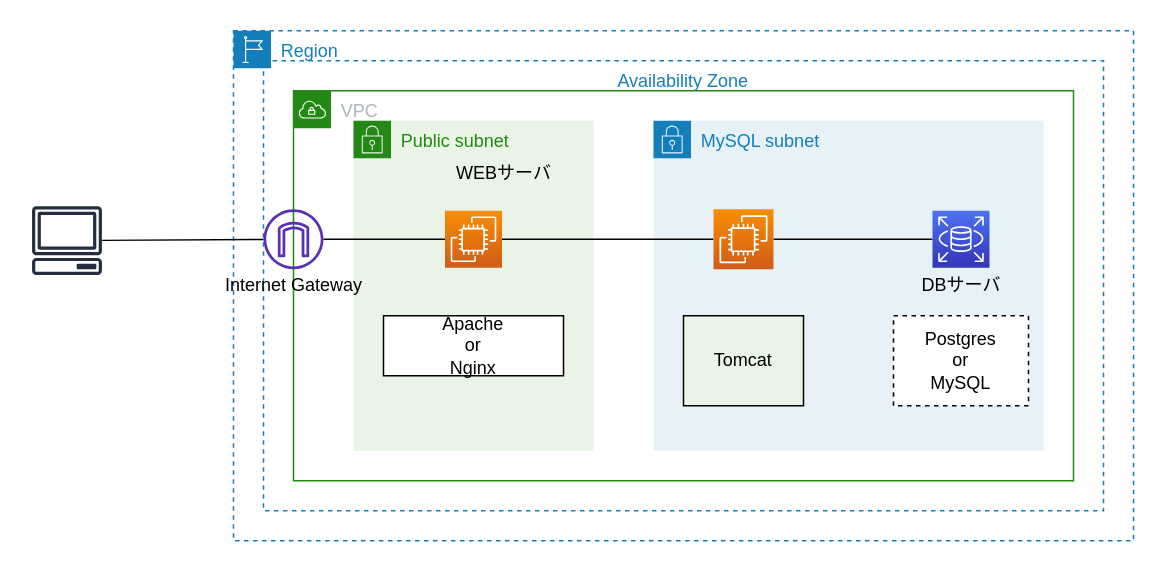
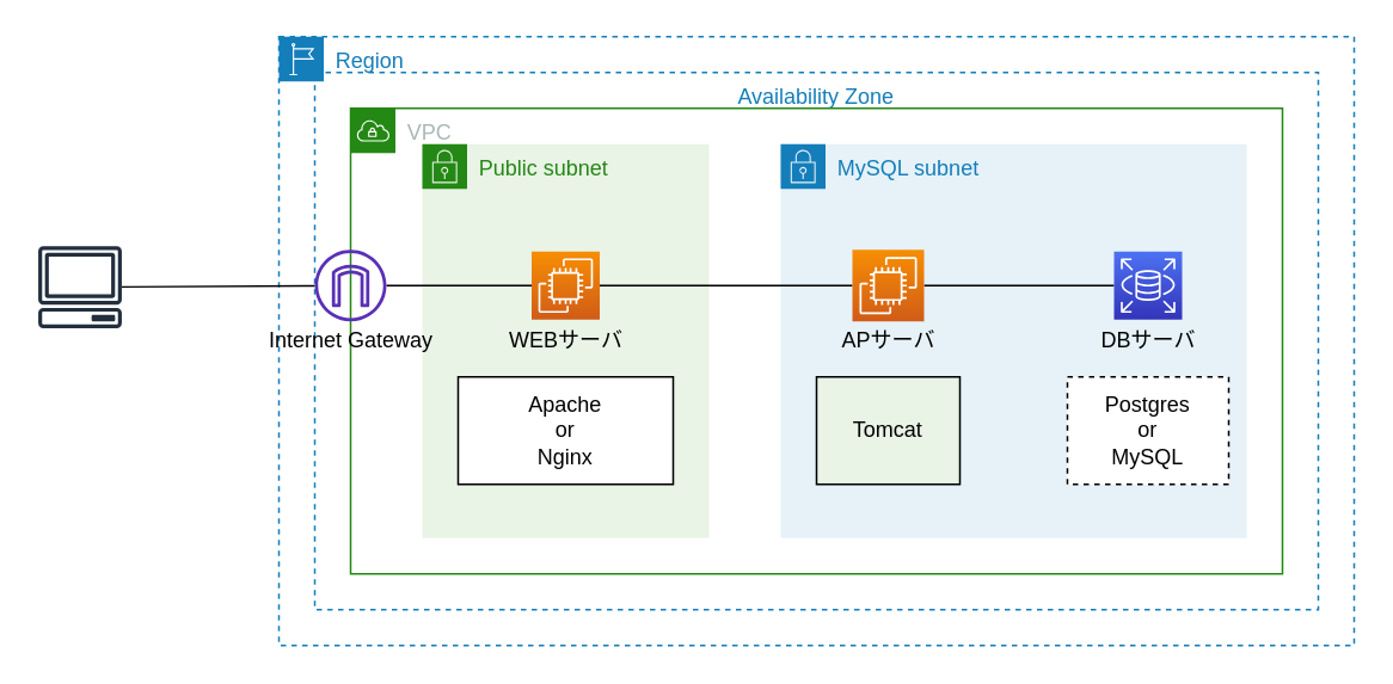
  <mxCell id="0" />
  <mxCell id="1" parent="0" />
  <mxCell id="2" value="Region" style="points=[[0,0],[0.25,0],[0.5,0],[0.75,0],[1,0],[1,0.25],[1,0.5],[1,0.75],[1,1],[0.75,1],[0.5,1],[0.25,1],[0,1],[0,0.75],[0,0.5],[0,0.25]];outlineConnect=0;gradientColor=none;html=1;whiteSpace=wrap;fontSize=12;fontStyle=0;shape=mxgraph.aws4.group;grIcon=mxgraph.aws4.group_region;strokeColor=#147EBA;fillColor=none;verticalAlign=top;align=left;spacingLeft=30;fontColor=#147EBA;dashed=1;" vertex="1" parent="1"><mxGeometry x="155" y="20" width="600" height="340" as="geometry" /></mxCell>
  <mxCell id="3" value="Availability Zone" style="fillColor=none;strokeColor=#147EBA;dashed=1;verticalAlign=top;fontStyle=0;fontColor=#147EBA;" vertex="1" parent="1"><mxGeometry x="175" y="40" width="560" height="300" as="geometry" /></mxCell>
  <mxCell id="4" value="VPC" style="points=[[0,0],[0.25,0],[0.5,0],[0.75,0],[1,0],[1,0.25],[1,0.5],[1,0.75],[1,1],[0.75,1],[0.5,1],[0.25,1],[0,1],[0,0.75],[0,0.5],[0,0.25]];outlineConnect=0;gradientColor=none;html=1;whiteSpace=wrap;fontSize=12;fontStyle=0;shape=mxgraph.aws4.group;grIcon=mxgraph.aws4.group_vpc;strokeColor=#248814;fillColor=none;verticalAlign=top;align=left;spacingLeft=30;fontColor=#AAB7B8;dashed=0;" vertex="1" parent="1"><mxGeometry x="195" y="60" width="520" height="260" as="geometry" /></mxCell>
  <mxCell id="5" value="Public subnet" style="points=[[0,0],[0.25,0],[0.5,0],[0.75,0],[1,0],[1,0.25],[1,0.5],[1,0.75],[1,1],[0.75,1],[0.5,1],[0.25,1],[0,1],[0,0.75],[0,0.5],[0,0.25]];outlineConnect=0;gradientColor=none;html=1;whiteSpace=wrap;fontSize=12;fontStyle=0;shape=mxgraph.aws4.group;grIcon=mxgraph.aws4.group_security_group;grStroke=0;strokeColor=#248814;fillColor=#E9F3E6;verticalAlign=top;align=left;spacingLeft=30;fontColor=#248814;dashed=0;" vertex="1" parent="1"><mxGeometry x="235" y="80" width="160" height="220" as="geometry" /></mxCell>
  <mxCell id="6" value="MySQL subnet" style="points=[[0,0],[0.25,0],[0.5,0],[0.75,0],[1,0],[1,0.25],[1,0.5],[1,0.75],[1,1],[0.75,1],[0.5,1],[0.25,1],[0,1],[0,0.75],[0,0.5],[0,0.25]];outlineConnect=0;gradientColor=none;html=1;whiteSpace=wrap;fontSize=12;fontStyle=0;shape=mxgraph.aws4.group;grIcon=mxgraph.aws4.group_security_group;grStroke=0;strokeColor=#147EBA;fillColor=#E6F2F8;verticalAlign=top;align=left;spacingLeft=30;fontColor=#147EBA;dashed=0;" vertex="1" parent="1"><mxGeometry x="435" y="80" width="260" height="220" as="geometry" /></mxCell>
  <mxCell id="7" value="" style="edgeStyle=orthogonalEdgeStyle;rounded=0;orthogonalLoop=1;jettySize=auto;html=1;endArrow=none;endFill=0;" edge="1" parent="1" source="8" target="10"><mxGeometry relative="1" as="geometry" /></mxCell>
  <mxCell id="8" value="" style="outlineConnect=0;fontColor=#232F3E;gradientColor=#F78E04;gradientDirection=north;fillColor=#D05C17;strokeColor=#ffffff;dashed=0;verticalLabelPosition=bottom;verticalAlign=top;align=center;html=1;fontSize=12;fontStyle=0;aspect=fixed;shape=mxgraph.aws4.resourceIcon;resIcon=mxgraph.aws4.ec2;" vertex="1" parent="1"><mxGeometry x="296" y="140" width="38" height="38" as="geometry" /></mxCell>
  <mxCell id="9" value="" style="edgeStyle=orthogonalEdgeStyle;rounded=0;orthogonalLoop=1;jettySize=auto;html=1;endArrow=none;endFill=0;" edge="1" parent="1" source="10" target="11"><mxGeometry relative="1" as="geometry" /></mxCell>
  <mxCell id="10" value="" style="outlineConnect=0;fontColor=#232F3E;gradientColor=#F78E04;gradientDirection=north;fillColor=#D05C17;strokeColor=#ffffff;dashed=0;verticalLabelPosition=bottom;verticalAlign=top;align=center;html=1;fontSize=12;fontStyle=0;aspect=fixed;shape=mxgraph.aws4.resourceIcon;resIcon=mxgraph.aws4.ec2;" vertex="1" parent="1"><mxGeometry x="475" y="139" width="40" height="40" as="geometry" /></mxCell>
  <mxCell id="11" value="" style="outlineConnect=0;fontColor=#232F3E;gradientColor=#4D72F3;gradientDirection=north;fillColor=#3334B9;strokeColor=#ffffff;dashed=0;verticalLabelPosition=bottom;verticalAlign=top;align=center;html=1;fontSize=12;fontStyle=0;aspect=fixed;shape=mxgraph.aws4.resourceIcon;resIcon=mxgraph.aws4.rds;" vertex="1" parent="1"><mxGeometry x="621" y="140" width="38" height="38" as="geometry" /></mxCell>
  <mxCell id="12" value="" style="edgeStyle=orthogonalEdgeStyle;rounded=0;orthogonalLoop=1;jettySize=auto;html=1;endArrow=none;endFill=0;" edge="1" parent="1" source="13" target="8"><mxGeometry relative="1" as="geometry" /></mxCell>
  <mxCell id="13" value="" style="outlineConnect=0;fontColor=#232F3E;gradientColor=none;fillColor=#5A30B5;strokeColor=none;dashed=0;verticalLabelPosition=bottom;verticalAlign=top;align=center;html=1;fontSize=12;fontStyle=0;aspect=fixed;pointerEvents=1;shape=mxgraph.aws4.internet_gateway;" vertex="1" parent="1"><mxGeometry x="175" y="139" width="40" height="40" as="geometry" /></mxCell>
- <mxCell id="14" value="WEBサーバ" style="text;html=1;resizable=0;autosize=1;align=center;verticalAlign=middle;points=[];fillColor=none;strokeColor=none;rounded=0;" vertex="1" parent="1"><mxGeometry x="295" y="105" width="80" height="20" as="geometry" /></mxCell>
+ <mxCell id="14" value="WEBサーバ" style="text;html=1;resizable=0;autosize=1;align=center;verticalAlign=middle;points=[];fillColor=none;strokeColor=none;rounded=0;" vertex="1" parent="1"><mxGeometry x="275" y="180" width="80" height="20" as="geometry" /></mxCell>
+ <mxCell id="15" value="APサーバ" style="text;html=1;resizable=0;autosize=1;align=center;verticalAlign=middle;points=[];fillColor=none;strokeColor=none;rounded=0;" vertex="1" parent="1"><mxGeometry x="460" y="180" width="70" height="20" as="geometry" /></mxCell>
  <mxCell id="16" value="DBサーバ" style="text;html=1;resizable=0;autosize=1;align=center;verticalAlign=middle;points=[];fillColor=none;strokeColor=none;rounded=0;" vertex="1" parent="1"><mxGeometry x="605" y="180" width="70" height="20" as="geometry" /></mxCell>
  <mxCell id="17" value="Internet Gateway" style="text;html=1;resizable=0;autosize=1;align=center;verticalAlign=middle;points=[];fillColor=none;strokeColor=none;rounded=0;" vertex="1" parent="1"><mxGeometry x="140" y="180" width="110" height="20" as="geometry" /></mxCell>
- <mxCell id="18" value="Apache&lt;br&gt;or&lt;br&gt;Nginx" style="whiteSpace=wrap;html=1;" vertex="1" parent="1"><mxGeometry x="255" y="210" width="120" height="40" as="geometry" /></mxCell>
+ <mxCell id="18" value="Apache&lt;br&gt;or&lt;br&gt;Nginx" style="whiteSpace=wrap;html=1;" vertex="1" parent="1"><mxGeometry x="255" y="210" width="120" height="60" as="geometry" /></mxCell>
  <mxCell id="19" value="Tomcat" style="whiteSpace=wrap;html=1;fillColor=#e9f3e6;" vertex="1" parent="1"><mxGeometry x="455" y="210" width="80" height="60" as="geometry" /></mxCell>
  <mxCell id="20" value="Postgres&lt;br&gt;or&lt;br&gt;MySQL" style="whiteSpace=wrap;html=1;dashed=1;" vertex="1" parent="1"><mxGeometry x="595" y="210" width="90" height="60" as="geometry" /></mxCell>
  <mxCell id="21" value="" style="rounded=0;orthogonalLoop=1;jettySize=auto;html=1;endArrow=none;endFill=0;" edge="1" parent="1" source="22" target="13"><mxGeometry relative="1" as="geometry" /></mxCell>
  <mxCell id="22" value="" style="outlineConnect=0;fontColor=#232F3E;gradientColor=none;fillColor=#232F3E;strokeColor=none;dashed=0;verticalLabelPosition=bottom;verticalAlign=top;align=center;html=1;fontSize=12;fontStyle=0;aspect=fixed;pointerEvents=1;shape=mxgraph.aws4.client;" vertex="1" parent="1"><mxGeometry x="20" y="137" width="48" height="45.77" as="geometry" /></mxCell>
